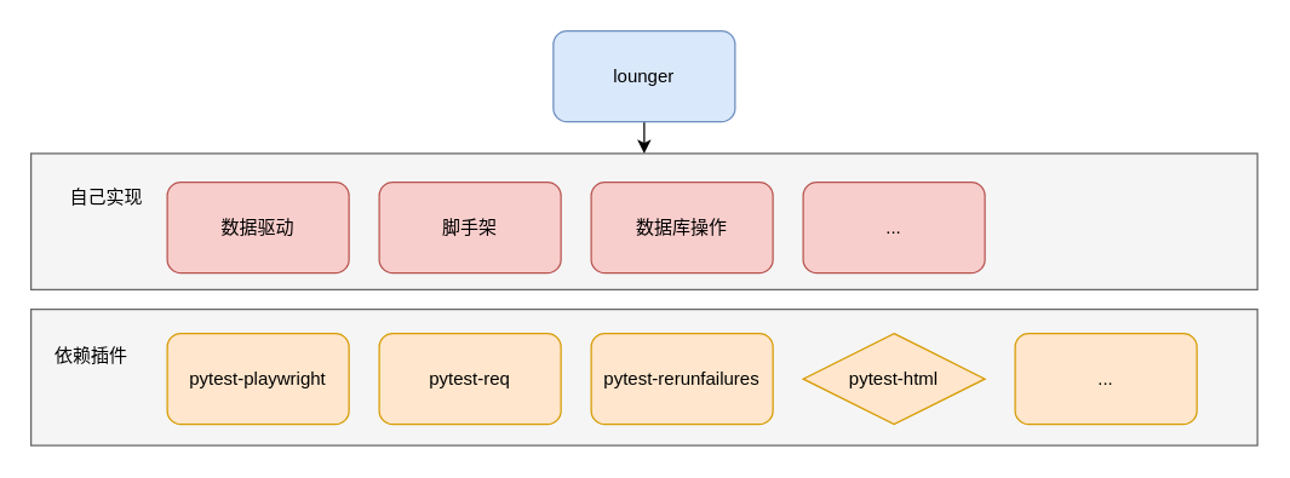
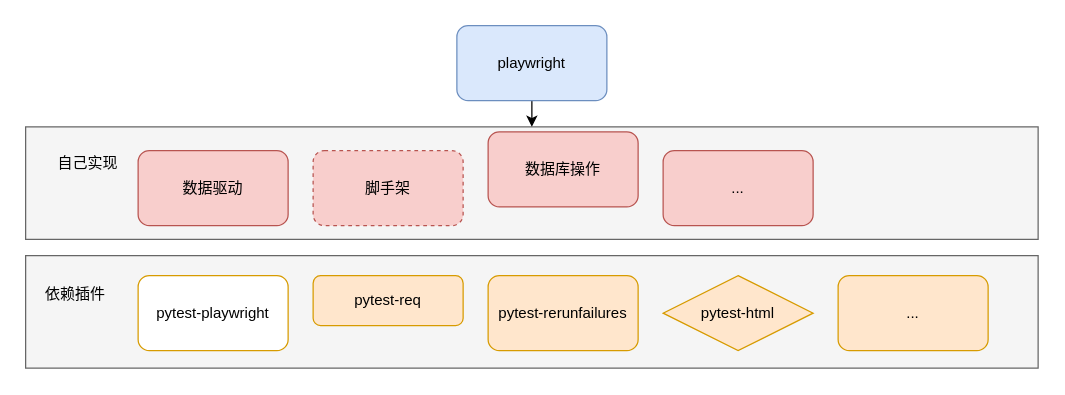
  <mxCell id="0" />
  <mxCell id="1" parent="0" />
  <mxCell id="2" value="" style="rounded=0;whiteSpace=wrap;html=1;fillColor=#f5f5f5;fontColor=#333333;strokeColor=#666666;" vertex="1" parent="1"><mxGeometry x="20" y="204" width="810" height="90" as="geometry" /></mxCell>
  <mxCell id="3" value="" style="rounded=0;whiteSpace=wrap;html=1;fillColor=#f5f5f5;fontColor=#333333;strokeColor=#666666;" vertex="1" parent="1"><mxGeometry x="20" y="101" width="810" height="90" as="geometry" /></mxCell>
  <mxCell id="4" value="" style="edgeStyle=none;html=1;" edge="1" parent="1" source="5" target="3"><mxGeometry relative="1" as="geometry" /></mxCell>
- <mxCell id="5" value="lounger" style="rounded=1;whiteSpace=wrap;html=1;fillColor=#dae8fc;strokeColor=#6c8ebf;" vertex="1" parent="1"><mxGeometry x="365" y="20" width="120" height="60" as="geometry" /></mxCell>
+ <mxCell id="5" value="playwright" style="rounded=1;whiteSpace=wrap;html=1;fillColor=#dae8fc;strokeColor=#6c8ebf;" vertex="1" parent="1"><mxGeometry x="365" y="20" width="120" height="60" as="geometry" /></mxCell>
  <mxCell id="6" value="数据驱动" style="rounded=1;whiteSpace=wrap;html=1;fillColor=#f8cecc;strokeColor=#b85450;" vertex="1" parent="1"><mxGeometry x="110" y="120" width="120" height="60" as="geometry" /></mxCell>
- <mxCell id="7" value="脚手架" style="rounded=1;whiteSpace=wrap;html=1;fillColor=#f8cecc;strokeColor=#b85450;" vertex="1" parent="1"><mxGeometry x="250" y="120" width="120" height="60" as="geometry" /></mxCell>
- <mxCell id="8" value="数据库操作" style="rounded=1;whiteSpace=wrap;html=1;fillColor=#f8cecc;strokeColor=#b85450;" vertex="1" parent="1"><mxGeometry x="390" y="120" width="120" height="60" as="geometry" /></mxCell>
- <mxCell id="9" value="pytest-playwright" style="rounded=1;whiteSpace=wrap;html=1;fillColor=#ffe6cc;strokeColor=#d79b00;" vertex="1" parent="1"><mxGeometry x="110" y="220" width="120" height="60" as="geometry" /></mxCell>
+ <mxCell id="7" value="脚手架" style="rounded=1;whiteSpace=wrap;html=1;fillColor=#f8cecc;strokeColor=#b85450;dashed=1;" vertex="1" parent="1"><mxGeometry x="250" y="120" width="120" height="60" as="geometry" /></mxCell>
+ <mxCell id="8" value="数据库操作" style="rounded=1;whiteSpace=wrap;html=1;fillColor=#f8cecc;strokeColor=#b85450;" vertex="1" parent="1"><mxGeometry x="390" y="105" width="120" height="60" as="geometry" /></mxCell>
+ <mxCell id="9" value="pytest-playwright" style="rounded=1;whiteSpace=wrap;html=1;fillColor=#ffffff;strokeColor=#d79b00;" vertex="1" parent="1"><mxGeometry x="110" y="220" width="120" height="60" as="geometry" /></mxCell>
  <mxCell id="10" value="..." style="rounded=1;whiteSpace=wrap;html=1;fillColor=#f8cecc;strokeColor=#b85450;" vertex="1" parent="1"><mxGeometry x="530" y="120" width="120" height="60" as="geometry" /></mxCell>
- <mxCell id="11" value="pytest-req" style="rounded=1;whiteSpace=wrap;html=1;fillColor=#ffe6cc;strokeColor=#d79b00;" vertex="1" parent="1"><mxGeometry x="250" y="220" width="120" height="60" as="geometry" /></mxCell>
+ <mxCell id="11" value="pytest-req" style="rounded=1;whiteSpace=wrap;html=1;fillColor=#ffe6cc;strokeColor=#d79b00;" vertex="1" parent="1"><mxGeometry x="250" y="220" width="120" height="40" as="geometry" /></mxCell>
  <mxCell id="12" value="pytest-rerunfailures" style="rounded=1;whiteSpace=wrap;html=1;fillColor=#ffe6cc;strokeColor=#d79b00;" vertex="1" parent="1"><mxGeometry x="390" y="220" width="120" height="60" as="geometry" /></mxCell>
  <mxCell id="13" value="pytest-html" style="rhombus;whiteSpace=wrap;html=1;fillColor=#ffe6cc;strokeColor=#d79b00;" vertex="1" parent="1"><mxGeometry x="530" y="220" width="120" height="60" as="geometry" /></mxCell>
  <mxCell id="14" value="..." style="rounded=1;whiteSpace=wrap;html=1;fillColor=#ffe6cc;strokeColor=#d79b00;" vertex="1" parent="1"><mxGeometry x="670" y="220" width="120" height="60" as="geometry" /></mxCell>
  <mxCell id="15" value="自己实现" style="text;html=1;strokeColor=none;fillColor=none;align=center;verticalAlign=middle;whiteSpace=wrap;rounded=0;" vertex="1" parent="1"><mxGeometry x="40" y="115" width="60" height="30" as="geometry" /></mxCell>
  <mxCell id="16" value="依赖插件" style="text;html=1;strokeColor=none;fillColor=none;align=center;verticalAlign=middle;whiteSpace=wrap;rounded=0;" vertex="1" parent="1"><mxGeometry x="30" y="220" width="60" height="30" as="geometry" /></mxCell>
